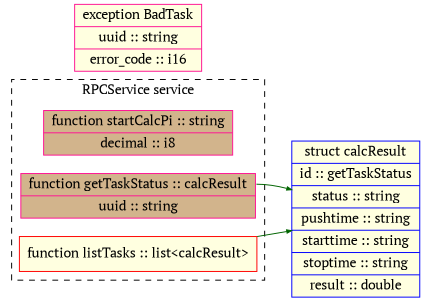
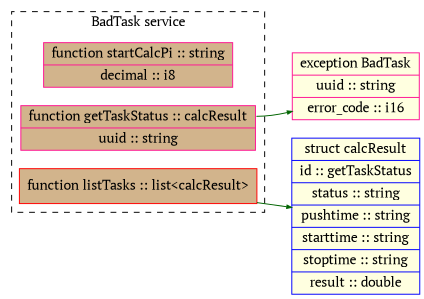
  digraph {
    fontname="PT Serif"
    rankdir=LR
    node [color=deeppink fillcolor=tan fontname="PT Serif" shape=record style=filled]
    edge [arrowsize=0.5 color=darkgreen fontname="PT Serif" tailport=return_type]
    n1 [label="<return_type>function startCalcPi :: string|<param_decimal>decimal :: i8"]
    n2 [label="<return_type>function getTaskStatus :: calcResult|<param_uuid>uuid :: string"]
-   n3 [color=red fillcolor=lightyellow label="<return_type>function listTasks :: list\<calcResult\>"]
+   n3 [color=red label="<return_type>function listTasks :: list\<calcResult\>"]
    n4 [color=blue fillcolor=lightyellow label="struct calcResult|<field_id>id :: getTaskStatus|<field_status>status :: string|<field_pushtime>pushtime :: string|<field_starttime>starttime :: string|<field_stoptime>stoptime :: string|<field_result>result :: double"]
    n5 [fillcolor=lightyellow label="exception BadTask|<field_uuid>uuid :: string|<field_error_code>error_code :: i16"]
    subgraph cluster_1 {
-     label="RPCService service"
+     label="BadTask service"
      style=dashed
      n1
      n2
      n3
    }
-   n2 -> n4
+   n2 -> n5
    n3 -> n4
  }
